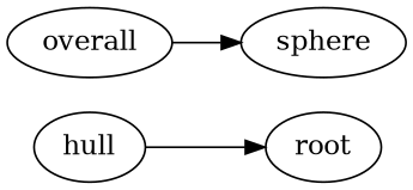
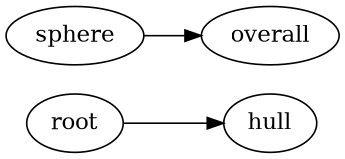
  digraph {
    rankdir=LR
    n1 [label=root]
    n2 [label=hull]
    n3 [label=overall]
    n4 [label=sphere]
-   n2 -> n1
-   n3 -> n4
+   n1 -> n2
+   n4 -> n3
  }
